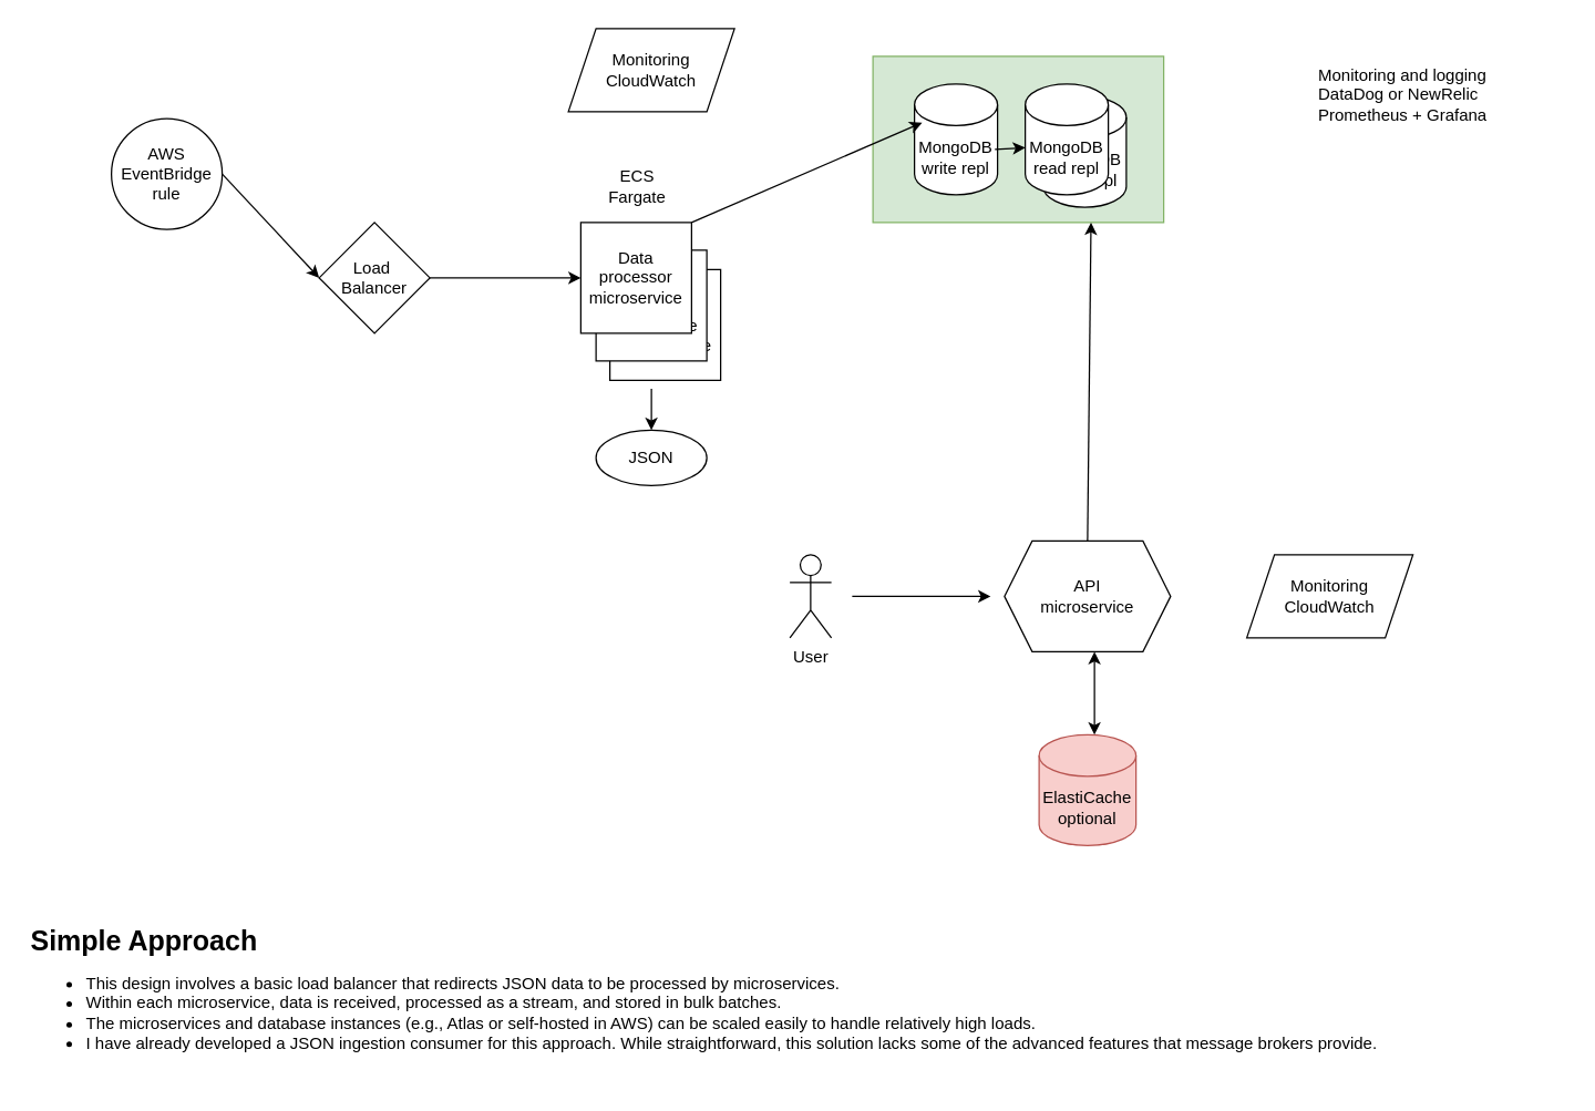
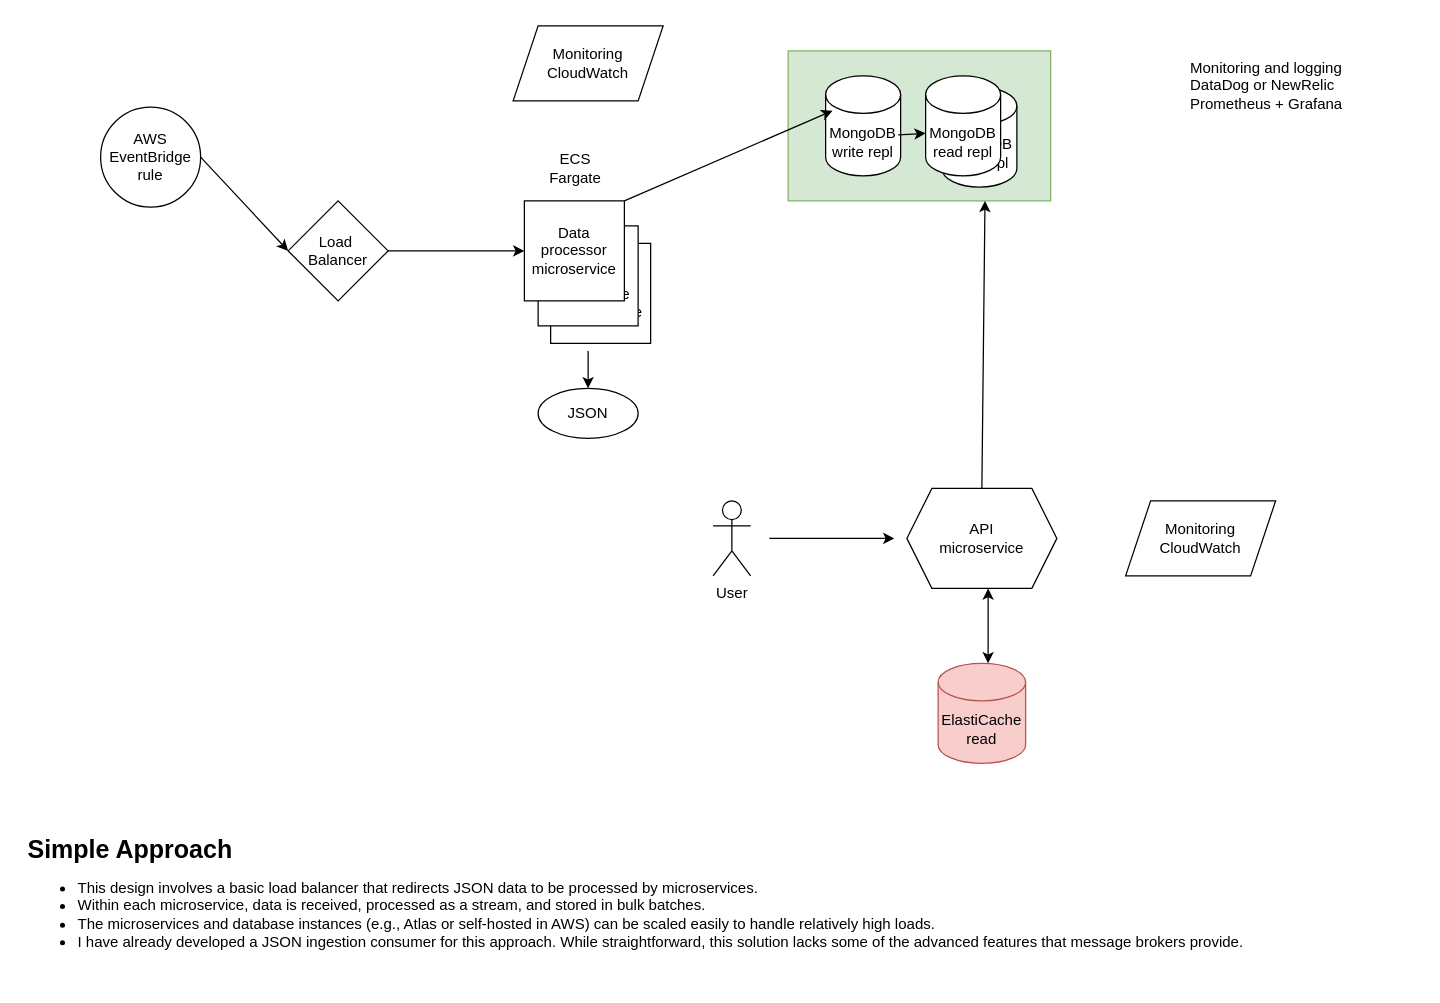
  <mxCell id="0" />
  <mxCell id="1" parent="0" />
  <mxCell id="2" value="" style="rounded=0;whiteSpace=wrap;html=1;fillColor=#d5e8d4;strokeColor=#82b366;" vertex="1" parent="1"><mxGeometry x="630" y="40" width="210" height="120" as="geometry" /></mxCell>
  <mxCell id="3" value="MongoDB&lt;br&gt;read repl" style="shape=cylinder3;whiteSpace=wrap;html=1;boundedLbl=1;backgroundOutline=1;size=15;" vertex="1" parent="1"><mxGeometry x="753" y="69" width="60" height="80" as="geometry" /></mxCell>
  <mxCell id="4" value="&lt;div&gt;Data processor&lt;/div&gt;&lt;div&gt;microservice&lt;br&gt;&lt;/div&gt;" style="whiteSpace=wrap;html=1;aspect=fixed;" vertex="1" parent="1"><mxGeometry x="440" y="194" width="80" height="80" as="geometry" /></mxCell>
  <mxCell id="5" value="&lt;div&gt;Data processor&lt;/div&gt;&lt;div&gt;microservice&lt;br&gt;&lt;/div&gt;" style="whiteSpace=wrap;html=1;aspect=fixed;" vertex="1" parent="1"><mxGeometry x="430" y="180" width="80" height="80" as="geometry" /></mxCell>
  <mxCell id="6" value="AWS&lt;br&gt;&lt;div&gt;EventBridge&lt;/div&gt;&lt;div&gt;rule&lt;/div&gt;" style="ellipse;whiteSpace=wrap;html=1;aspect=fixed;" vertex="1" parent="1"><mxGeometry x="80" y="85" width="80" height="80" as="geometry" /></mxCell>
  <mxCell id="7" value="&lt;div&gt;Data processor&lt;/div&gt;&lt;div&gt;microservice&lt;br&gt;&lt;/div&gt;" style="whiteSpace=wrap;html=1;aspect=fixed;" vertex="1" parent="1"><mxGeometry x="419" y="160" width="80" height="80" as="geometry" /></mxCell>
  <mxCell id="8" value="&lt;div&gt;Load&amp;nbsp;&lt;/div&gt;&lt;div&gt;Balancer&lt;/div&gt;" style="rhombus;whiteSpace=wrap;html=1;" vertex="1" parent="1"><mxGeometry x="230" y="160" width="80" height="80" as="geometry" /></mxCell>
  <mxCell id="9" value="MongoDB&lt;br&gt;write repl" style="shape=cylinder3;whiteSpace=wrap;html=1;boundedLbl=1;backgroundOutline=1;size=15;" vertex="1" parent="1"><mxGeometry x="660" y="60" width="60" height="80" as="geometry" /></mxCell>
  <mxCell id="10" value="MongoDB&lt;br&gt;read repl" style="shape=cylinder3;whiteSpace=wrap;html=1;boundedLbl=1;backgroundOutline=1;size=15;" vertex="1" parent="1"><mxGeometry x="740" y="60" width="60" height="80" as="geometry" /></mxCell>
  <mxCell id="11" value="" style="endArrow=classic;html=1;rounded=0;entryX=0.092;entryY=0.348;entryDx=0;entryDy=0;entryPerimeter=0;" edge="1" parent="1" target="9"><mxGeometry width="50" height="50" relative="1" as="geometry"><mxPoint x="499" y="160" as="sourcePoint" /><mxPoint x="610" y="110" as="targetPoint" /></mxGeometry></mxCell>
  <mxCell id="12" value="" style="endArrow=classic;html=1;rounded=0;exitX=0.968;exitY=0.59;exitDx=0;exitDy=0;exitPerimeter=0;" edge="1" parent="1" source="9"><mxGeometry width="50" height="50" relative="1" as="geometry"><mxPoint x="710" y="106" as="sourcePoint" /><mxPoint x="740" y="106" as="targetPoint" /></mxGeometry></mxCell>
  <mxCell id="13" value="" style="endArrow=classic;html=1;rounded=0;exitX=1;exitY=0.5;exitDx=0;exitDy=0;entryX=0;entryY=0.5;entryDx=0;entryDy=0;" edge="1" parent="1" source="6" target="8"><mxGeometry width="50" height="50" relative="1" as="geometry"><mxPoint x="380" y="210" as="sourcePoint" /><mxPoint x="430" y="160" as="targetPoint" /></mxGeometry></mxCell>
  <mxCell id="14" value="" style="endArrow=classic;html=1;rounded=0;exitX=1;exitY=0.5;exitDx=0;exitDy=0;entryX=0;entryY=0.5;entryDx=0;entryDy=0;" edge="1" parent="1" source="8" target="7"><mxGeometry width="50" height="50" relative="1" as="geometry"><mxPoint x="380" y="210" as="sourcePoint" /><mxPoint x="430" y="160" as="targetPoint" /></mxGeometry></mxCell>
  <mxCell id="15" value="&lt;div&gt;API&lt;/div&gt;&lt;div&gt;microservice&lt;br&gt;&lt;/div&gt;" style="shape=hexagon;perimeter=hexagonPerimeter2;whiteSpace=wrap;html=1;fixedSize=1;" vertex="1" parent="1"><mxGeometry x="725" y="390" width="120" height="80" as="geometry" /></mxCell>
  <mxCell id="16" value="ECS Fargate" style="text;html=1;align=center;verticalAlign=middle;whiteSpace=wrap;rounded=0;" vertex="1" parent="1"><mxGeometry x="430" y="119" width="60" height="30" as="geometry" /></mxCell>
  <mxCell id="17" value="JSON" style="ellipse;whiteSpace=wrap;html=1;" vertex="1" parent="1"><mxGeometry x="430" y="310" width="80" height="40" as="geometry" /></mxCell>
  <mxCell id="18" value="" style="endArrow=classic;html=1;rounded=0;entryX=0.5;entryY=0;entryDx=0;entryDy=0;" edge="1" parent="1" target="17"><mxGeometry width="50" height="50" relative="1" as="geometry"><mxPoint x="470" y="280" as="sourcePoint" /><mxPoint x="470" y="280" as="targetPoint" /></mxGeometry></mxCell>
  <mxCell id="19" value="Monitoring&lt;br&gt;CloudWatch " style="shape=parallelogram;perimeter=parallelogramPerimeter;whiteSpace=wrap;html=1;fixedSize=1;" vertex="1" parent="1"><mxGeometry x="410" y="20" width="120" height="60" as="geometry" /></mxCell>
  <mxCell id="20" value="User" style="shape=umlActor;verticalLabelPosition=bottom;verticalAlign=top;html=1;outlineConnect=0;" vertex="1" parent="1"><mxGeometry x="570" y="400" width="30" height="60" as="geometry" /></mxCell>
  <mxCell id="21" value="" style="endArrow=classic;html=1;rounded=0;" edge="1" parent="1"><mxGeometry width="50" height="50" relative="1" as="geometry"><mxPoint x="615" y="430" as="sourcePoint" /><mxPoint x="715" y="430" as="targetPoint" /></mxGeometry></mxCell>
- <mxCell id="22" value="ElastiCache&lt;br&gt;optional" style="shape=cylinder3;whiteSpace=wrap;html=1;boundedLbl=1;backgroundOutline=1;size=15;fillColor=#f8cecc;strokeColor=#b85450;" vertex="1" parent="1"><mxGeometry x="750" y="530" width="70" height="80" as="geometry" /></mxCell>
+ <mxCell id="22" value="ElastiCache&lt;br&gt;read" style="shape=cylinder3;whiteSpace=wrap;html=1;boundedLbl=1;backgroundOutline=1;size=15;fillColor=#f8cecc;strokeColor=#b85450;" vertex="1" parent="1"><mxGeometry x="750" y="530" width="70" height="80" as="geometry" /></mxCell>
  <mxCell id="23" value="" style="endArrow=classic;startArrow=classic;html=1;rounded=0;" edge="1" parent="1"><mxGeometry width="50" height="50" relative="1" as="geometry"><mxPoint x="790" y="470" as="sourcePoint" /><mxPoint x="790" y="530" as="targetPoint" /></mxGeometry></mxCell>
  <mxCell id="24" value="" style="endArrow=classic;html=1;rounded=0;entryX=0.75;entryY=1;entryDx=0;entryDy=0;exitX=0.5;exitY=0;exitDx=0;exitDy=0;" edge="1" parent="1" source="15" target="2"><mxGeometry width="50" height="50" relative="1" as="geometry"><mxPoint x="630" y="420" as="sourcePoint" /><mxPoint x="680" y="370" as="targetPoint" /></mxGeometry></mxCell>
  <mxCell id="25" value="Monitoring&lt;br&gt;CloudWatch " style="shape=parallelogram;perimeter=parallelogramPerimeter;whiteSpace=wrap;html=1;fixedSize=1;" vertex="1" parent="1"><mxGeometry x="900" y="400" width="120" height="60" as="geometry" /></mxCell>
  <mxCell id="26" value="Monitoring and logging&lt;br&gt;DataDog or NewRelic &lt;br&gt;Prometheus + Grafana" style="text;html=1;whiteSpace=wrap;overflow=hidden;rounded=0;" vertex="1" parent="1"><mxGeometry x="950" y="40" width="180" height="120" as="geometry" /></mxCell>
  <mxCell id="27" value="&lt;strong&gt;&lt;font style=&quot;font-size: 20px;&quot;&gt;Simple Approach&lt;/font&gt;&lt;/strong&gt;&lt;ul&gt;&lt;li&gt;This design involves a basic load balancer that redirects JSON data to be processed by microservices.&lt;/li&gt;&lt;li&gt;Within each microservice, data is received, processed as a stream, and stored in bulk batches.&lt;/li&gt;&lt;li&gt;The microservices and database instances (e.g., Atlas or self-hosted in AWS) can be scaled easily to handle relatively high loads.&lt;/li&gt;&lt;li&gt;I have already developed a JSON ingestion consumer for this approach. While straightforward, this solution lacks some of the advanced features that message brokers provide.&lt;/li&gt;&lt;/ul&gt;" style="text;html=1;whiteSpace=wrap;overflow=hidden;rounded=0;" vertex="1" parent="1"><mxGeometry x="20" y="660" width="1050" height="120" as="geometry" /></mxCell>
